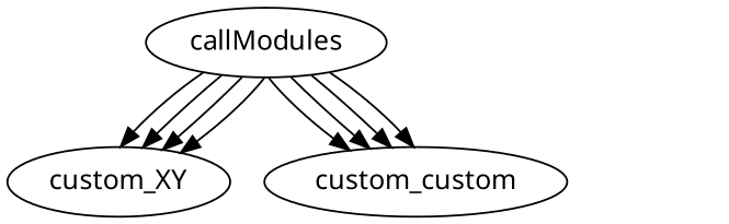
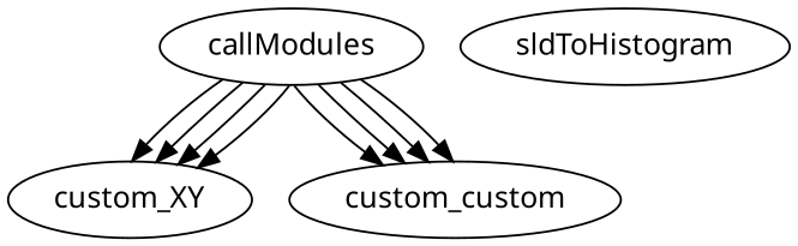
  digraph {
    fontname="Noto Sans"
    node [fontname="Noto Sans"]
    edge [fontname="Noto Sans"]
    callModules
    custom_XY
    n3 [label=custom_custom]
+   sldToHistogram
    callModules -> custom_XY
    callModules -> custom_XY
    callModules -> custom_XY
    callModules -> custom_XY
    callModules -> n3
    callModules -> n3
    callModules -> n3
    callModules -> n3
  }
